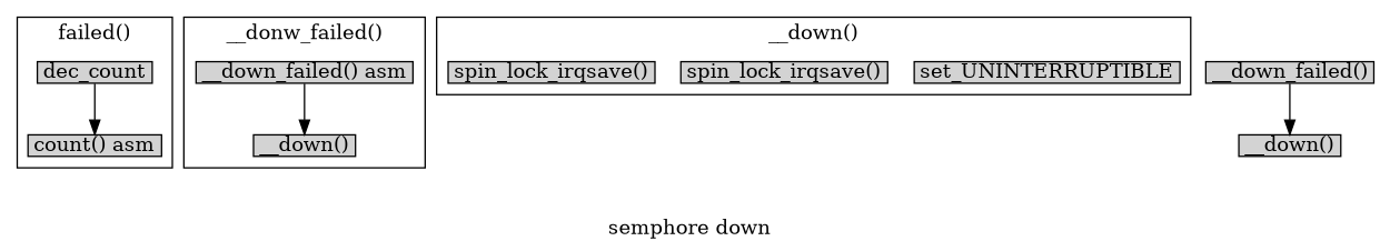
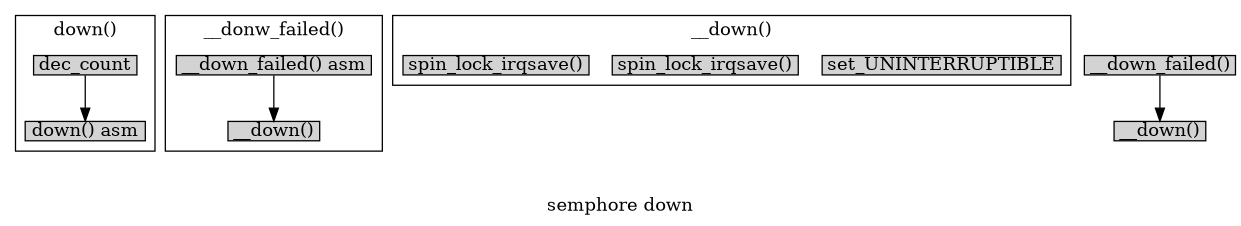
  digraph {
    label="semphore down"
    node [margin="0.05,0.005" shape=box style=filled]
-   n1 [height=0.1 label="count() asm" width=0.1]
+   n1 [height=0.1 label="down() asm" width=0.1]
    dec_count [height=0.1 width=0.1]
    n3 [height=0.1 label="__down_failed() asm" width=0.1]
    n4 [height=0.1 label="__down()" width=0.1]
    set_UNINTERRUPTIBLE [height=0.1 width=0.1]
    n6 [height=0.1 label="spin_lock_irqsave()" width=0.1]
    n7 [height=0.1 label="spin_lock_irqsave()" width=0.1]
    n8 [height=0.1 label="__down_failed()" width=0.1]
    n9 [height=0.1 label="__down()" width=0.1]
    subgraph cluster_1 {
-     label="failed()"
+     label="down()"
      n1
      dec_count
    }
    subgraph cluster_2 {
      label="__donw_failed()"
      n3
      n4
    }
    subgraph cluster_3 {
      label="__down()"
      set_UNINTERRUPTIBLE
      n6
      n7
    }
    dec_count -> n1
    n3 -> n4
    n8 -> n9
  }
